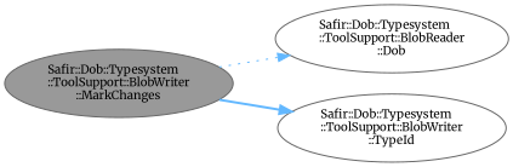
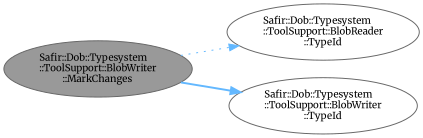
  digraph {
    rankdir=LR
    fontname=Merriweather
    node [color=grey40 fillcolor=white fontname=Merriweather fontsize=10 shape=ellipse style=filled]
    edge [color=steelblue1 fontname=Merriweather fontsize=10 labelfontname=Helvetica labelfontsize=10]
    n1 [color=gray40 fillcolor=grey60 fontcolor=black height=0.2 label="Safir::Dob::Typesystem\l::ToolSupport::BlobWriter\l::MarkChanges" width=0.4]
-   n2 [height=0.2 label="Safir::Dob::Typesystem\l::ToolSupport::BlobReader\l::Dob" width=0.4]
+   n2 [height=0.2 label="Safir::Dob::Typesystem\l::ToolSupport::BlobReader\l::TypeId" width=0.4]
    n3 [height=0.2 label="Safir::Dob::Typesystem\l::ToolSupport::BlobWriter\l::TypeId" width=0.4]
    n1 -> n2 [style=dotted]
    n1 -> n3 [style=bold]
  }
